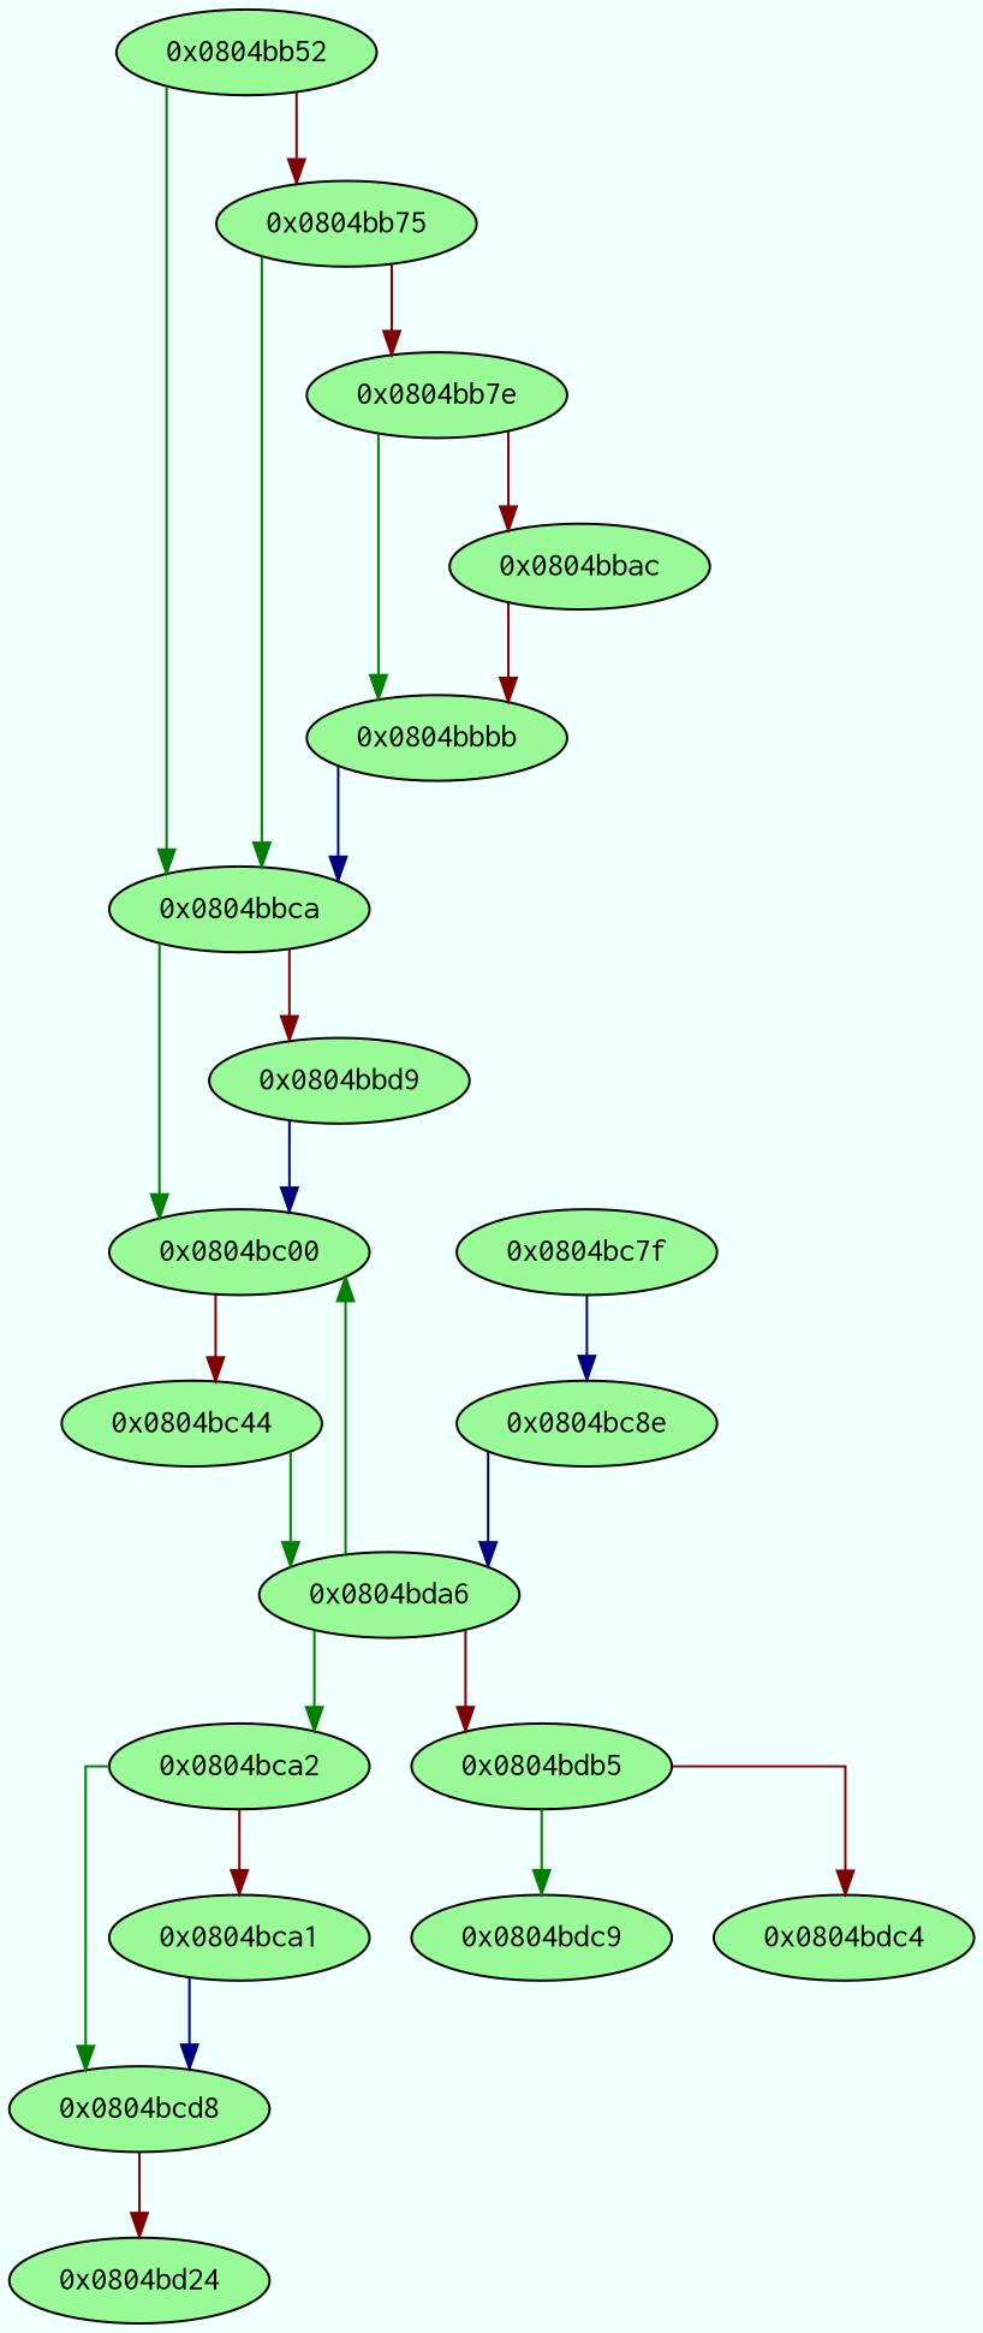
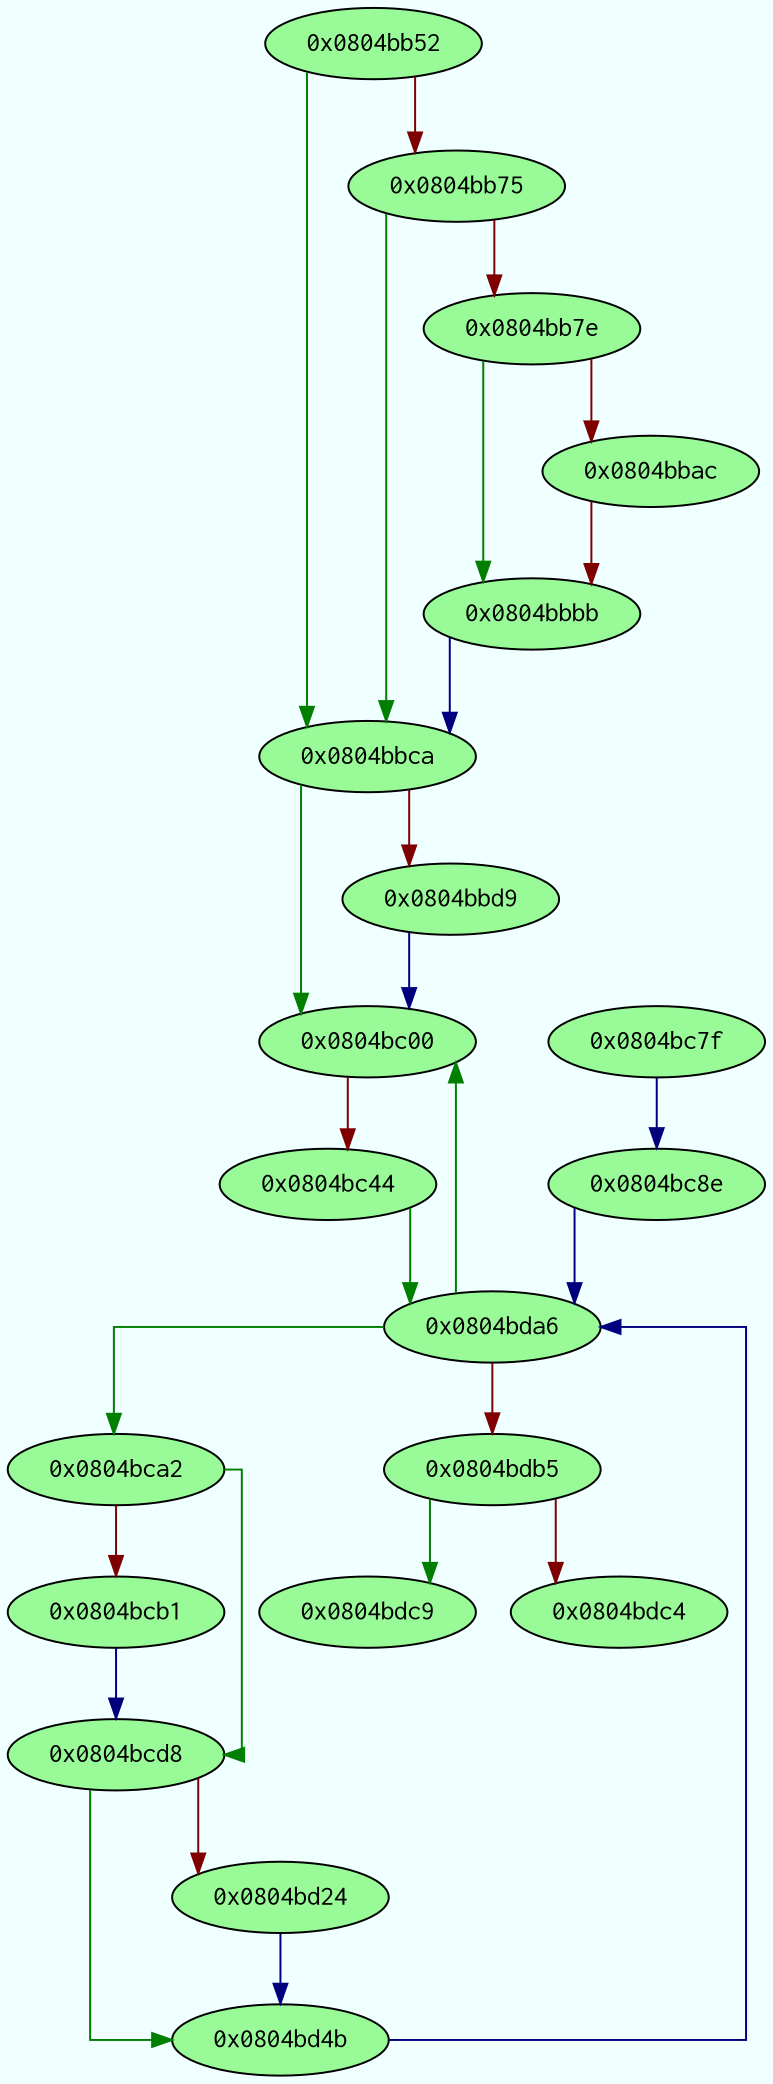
  digraph {
    bgcolor=azure
    fontname=Courier
    fontsize=8
    splines=ortho
    node [color=black fillcolor=palegreen fontname=Courier style=filled]
    edge [arrowhead=normal color="#007f00"]
    n1 [label="0x0804bb52"]
    n2 [label="0x0804bbca"]
    n3 [label="0x0804bb75"]
    n4 [label="0x0804bc00"]
    n5 [label="0x0804bbd9"]
    n6 [label="0x0804bb7e"]
    n7 [label="0x0804bc44"]
    n8 [label="0x0804bbbb"]
    n9 [label="0x0804bbac"]
    n10 [label="0x0804bda6"]
    n11 [label="0x0804bca2"]
    n12 [label="0x0804bdb5"]
    n13 [label="0x0804bcd8"]
-   n14 [label="0x0804bca1"]
+   n14 [label="0x0804bcb1"]
    n15 [label="0x0804bdc9"]
    n16 [label="0x0804bdc4"]
    n17 [label="0x0804bc8e"]
    n18 [label="0x0804bc7f"]
+   n19 [label="0x0804bd4b"]
    n20 [label="0x0804bd24"]
    n1 -> n2
    n1 -> n3 [color="#7f0000"]
    n2 -> n4
    n2 -> n5 [color="#7f0000"]
    n3 -> n2
    n3 -> n6 [color="#7f0000"]
    n4 -> n7 [color="#7f0000"]
    n5 -> n4 [color="#00007f"]
    n6 -> n8
    n6 -> n9 [color="#7f0000"]
    n7 -> n10
    n8 -> n2 [color="#00007f"]
    n9 -> n8 [color="#7f0000"]
    n10 -> n4
    n10 -> n11
    n10 -> n12 [color="#7f0000"]
    n11 -> n13
    n11 -> n14 [color="#7f0000"]
    n12 -> n15
    n12 -> n16 [color="#7f0000"]
+   n13 -> n19
    n13 -> n20 [color="#7f0000"]
    n14 -> n13 [color="#00007f"]
    n17 -> n10 [color="#00007f"]
    n18 -> n17 [color="#00007f"]
+   n19 -> n10 [color="#00007f"]
+   n20 -> n19 [color="#00007f"]
  }
